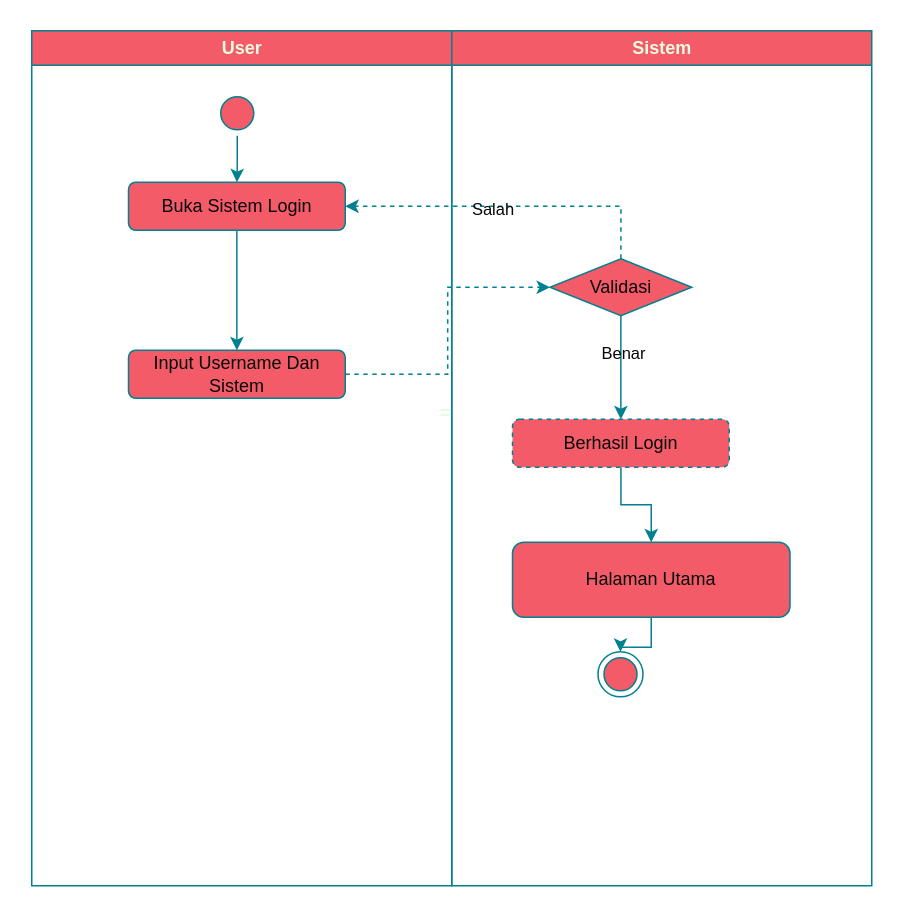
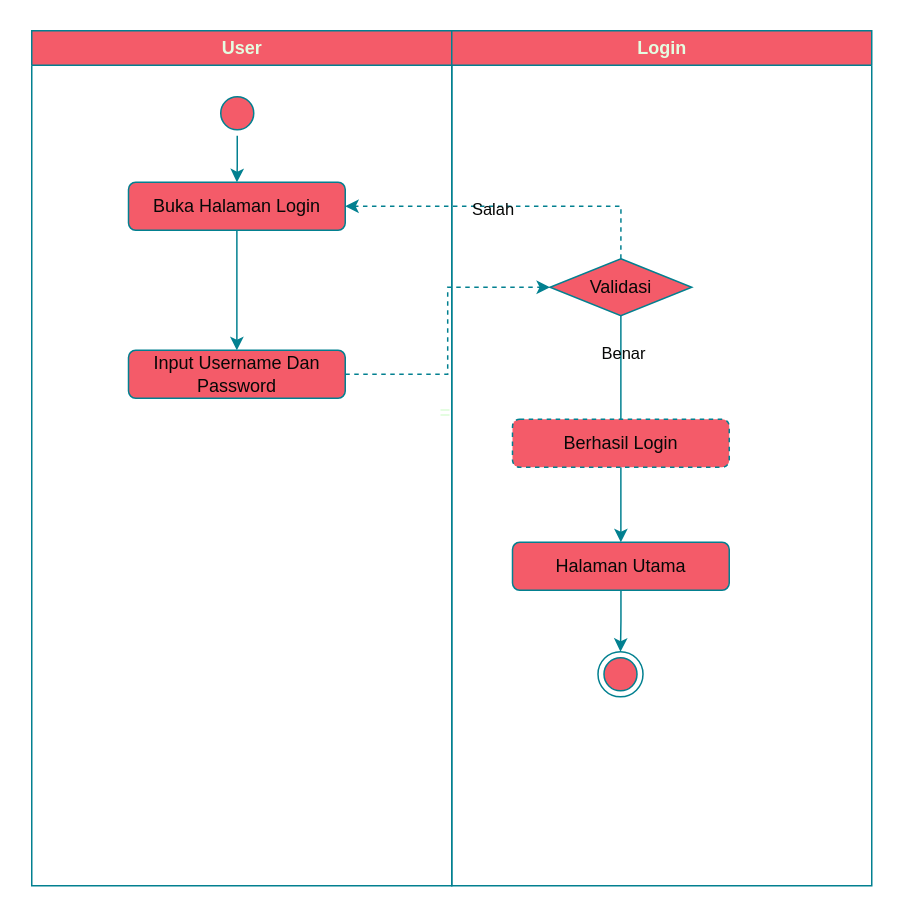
  <mxCell id="0" />
  <mxCell id="1" parent="0" />
  <mxCell id="2" value="User" style="swimlane;whiteSpace=wrap;labelBackgroundColor=none;fillColor=#F45B69;strokeColor=#028090;fontColor=#E4FDE1;" parent="1" vertex="1"><mxGeometry x="20.5" y="20" width="280" height="570" as="geometry" /></mxCell>
  <mxCell id="3" value="" style="ellipse;shape=startState;fillColor=#F45B69;strokeColor=#028090;labelBackgroundColor=none;fontColor=#070807;" parent="2" vertex="1"><mxGeometry x="122" y="40" width="30" height="30" as="geometry" /></mxCell>
  <mxCell id="4" style="edgeStyle=orthogonalEdgeStyle;rounded=0;orthogonalLoop=1;jettySize=auto;html=1;exitX=0.5;exitY=1;exitDx=0;exitDy=0;labelBackgroundColor=none;strokeColor=#028090;fontColor=#070807;" edge="1" parent="2" source="3" target="6"><mxGeometry relative="1" as="geometry" /></mxCell>
  <mxCell id="5" value="" style="edgeStyle=orthogonalEdgeStyle;rounded=0;orthogonalLoop=1;jettySize=auto;html=1;labelBackgroundColor=none;strokeColor=#028090;fontColor=#070807;" edge="1" parent="2" source="6" target="7"><mxGeometry relative="1" as="geometry" /></mxCell>
- <mxCell id="6" value="Buka Sistem Login" style="rounded=1;whiteSpace=wrap;html=1;labelBackgroundColor=none;fillColor=#F45B69;strokeColor=#028090;fontColor=#070807;" vertex="1" parent="2"><mxGeometry x="64.5" y="101" width="144.5" height="32" as="geometry" /></mxCell>
- <mxCell id="7" value="Input Username Dan Sistem" style="rounded=1;whiteSpace=wrap;html=1;labelBackgroundColor=none;fillColor=#F45B69;strokeColor=#028090;fontColor=#070807;" vertex="1" parent="2"><mxGeometry x="64.5" y="213" width="144.5" height="32" as="geometry" /></mxCell>
- <mxCell id="8" value="Sistem" style="swimlane;whiteSpace=wrap;labelBackgroundColor=none;fillColor=#F45B69;strokeColor=#028090;fontColor=#E4FDE1;" parent="1" vertex="1"><mxGeometry x="300.5" y="20" width="280" height="570" as="geometry" /></mxCell>
- <mxCell id="9" style="edgeStyle=orthogonalEdgeStyle;rounded=0;orthogonalLoop=1;jettySize=auto;html=1;exitX=0.5;exitY=1;exitDx=0;exitDy=0;entryX=0.5;entryY=0;entryDx=0;entryDy=0;labelBackgroundColor=none;strokeColor=#028090;fontColor=#070807;" edge="1" parent="8" source="11" target="13"><mxGeometry relative="1" as="geometry" /></mxCell>
+ <mxCell id="6" value="Buka Halaman Login" style="rounded=1;whiteSpace=wrap;html=1;labelBackgroundColor=none;fillColor=#F45B69;strokeColor=#028090;fontColor=#070807;" vertex="1" parent="2"><mxGeometry x="64.5" y="101" width="144.5" height="32" as="geometry" /></mxCell>
+ <mxCell id="7" value="Input Username Dan Password" style="rounded=1;whiteSpace=wrap;html=1;labelBackgroundColor=none;fillColor=#F45B69;strokeColor=#028090;fontColor=#070807;" vertex="1" parent="2"><mxGeometry x="64.5" y="213" width="144.5" height="32" as="geometry" /></mxCell>
+ <mxCell id="8" value="Login" style="swimlane;whiteSpace=wrap;labelBackgroundColor=none;fillColor=#F45B69;strokeColor=#028090;fontColor=#E4FDE1;" parent="1" vertex="1"><mxGeometry x="300.5" y="20" width="280" height="570" as="geometry" /></mxCell>
+ <mxCell id="9" style="edgeStyle=orthogonalEdgeStyle;rounded=0;orthogonalLoop=1;jettySize=auto;html=1;exitX=0.5;exitY=1;exitDx=0;exitDy=0;entryX=0.5;entryY=0;entryDx=0;entryDy=0;labelBackgroundColor=none;strokeColor=#028090;fontColor=#070807;endArrow=none;" edge="1" parent="8" source="11" target="13"><mxGeometry relative="1" as="geometry" /></mxCell>
  <mxCell id="10" value="Benar" style="edgeLabel;html=1;align=center;verticalAlign=middle;resizable=0;points=[];labelBackgroundColor=none;fontColor=#070807;" vertex="1" connectable="0" parent="9"><mxGeometry x="-0.304" y="1" relative="1" as="geometry"><mxPoint as="offset" /></mxGeometry></mxCell>
  <mxCell id="11" value="Validasi" style="rhombus;whiteSpace=wrap;html=1;labelBackgroundColor=none;fillColor=#F45B69;strokeColor=#028090;fontColor=#070807;" vertex="1" parent="8"><mxGeometry x="65.5" y="152" width="94.5" height="38" as="geometry" /></mxCell>
  <mxCell id="12" value="" style="edgeStyle=orthogonalEdgeStyle;rounded=0;orthogonalLoop=1;jettySize=auto;html=1;labelBackgroundColor=none;strokeColor=#028090;fontColor=#070807;" edge="1" parent="8" source="13" target="15"><mxGeometry relative="1" as="geometry" /></mxCell>
  <mxCell id="13" value="Berhasil Login" style="rounded=1;whiteSpace=wrap;html=1;labelBackgroundColor=none;fillColor=#F45B69;strokeColor=#028090;fontColor=#070807;dashed=1;" vertex="1" parent="8"><mxGeometry x="40.5" y="259" width="144.5" height="32" as="geometry" /></mxCell>
  <mxCell id="14" style="edgeStyle=orthogonalEdgeStyle;rounded=0;orthogonalLoop=1;jettySize=auto;html=1;labelBackgroundColor=none;strokeColor=#028090;fontColor=#070807;" edge="1" parent="8" source="15" target="16"><mxGeometry relative="1" as="geometry" /></mxCell>
- <mxCell id="15" value="Halaman Utama" style="rounded=1;whiteSpace=wrap;html=1;labelBackgroundColor=none;fillColor=#F45B69;strokeColor=#028090;fontColor=#070807;" vertex="1" parent="8"><mxGeometry x="40.5" y="341" width="185" height="50" as="geometry" /></mxCell>
+ <mxCell id="15" value="Halaman Utama" style="rounded=1;whiteSpace=wrap;html=1;labelBackgroundColor=none;fillColor=#F45B69;strokeColor=#028090;fontColor=#070807;" vertex="1" parent="8"><mxGeometry x="40.5" y="341" width="144.5" height="32" as="geometry" /></mxCell>
  <mxCell id="16" value="" style="ellipse;html=1;shape=endState;fillColor=#F45B69;strokeColor=#028090;labelBackgroundColor=none;fontColor=#070807;" vertex="1" parent="8"><mxGeometry x="97.5" y="414" width="30" height="30" as="geometry" /></mxCell>
  <mxCell id="17" style="edgeStyle=orthogonalEdgeStyle;rounded=0;orthogonalLoop=1;jettySize=auto;html=1;exitX=0.5;exitY=0;exitDx=0;exitDy=0;entryX=1;entryY=0.5;entryDx=0;entryDy=0;labelBackgroundColor=none;strokeColor=#028090;fontColor=#070807;dashed=1;" edge="1" parent="1" source="11" target="6"><mxGeometry relative="1" as="geometry" /></mxCell>
  <mxCell id="18" value="Salah" style="edgeLabel;html=1;align=center;verticalAlign=middle;resizable=0;points=[];labelBackgroundColor=none;fontColor=#070807;" vertex="1" connectable="0" parent="17"><mxGeometry x="0.109" y="1" relative="1" as="geometry"><mxPoint as="offset" /></mxGeometry></mxCell>
  <mxCell id="19" style="edgeStyle=orthogonalEdgeStyle;rounded=0;orthogonalLoop=1;jettySize=auto;html=1;exitX=1;exitY=0.5;exitDx=0;exitDy=0;entryX=0;entryY=0.5;entryDx=0;entryDy=0;labelBackgroundColor=none;strokeColor=#028090;fontColor=#070807;dashed=1;" edge="1" parent="1" source="7" target="11"><mxGeometry relative="1" as="geometry" /></mxCell>
  <mxCell id="20" value="=" style="text;align=center;fontStyle=1;verticalAlign=middle;spacingLeft=3;spacingRight=3;strokeColor=none;rotatable=0;points=[[0,0.5],[1,0.5]];portConstraint=eastwest;html=1;fontColor=#E4FDE1;" vertex="1" parent="1"><mxGeometry x="256" y="262" width="80" height="26" as="geometry" /></mxCell>
